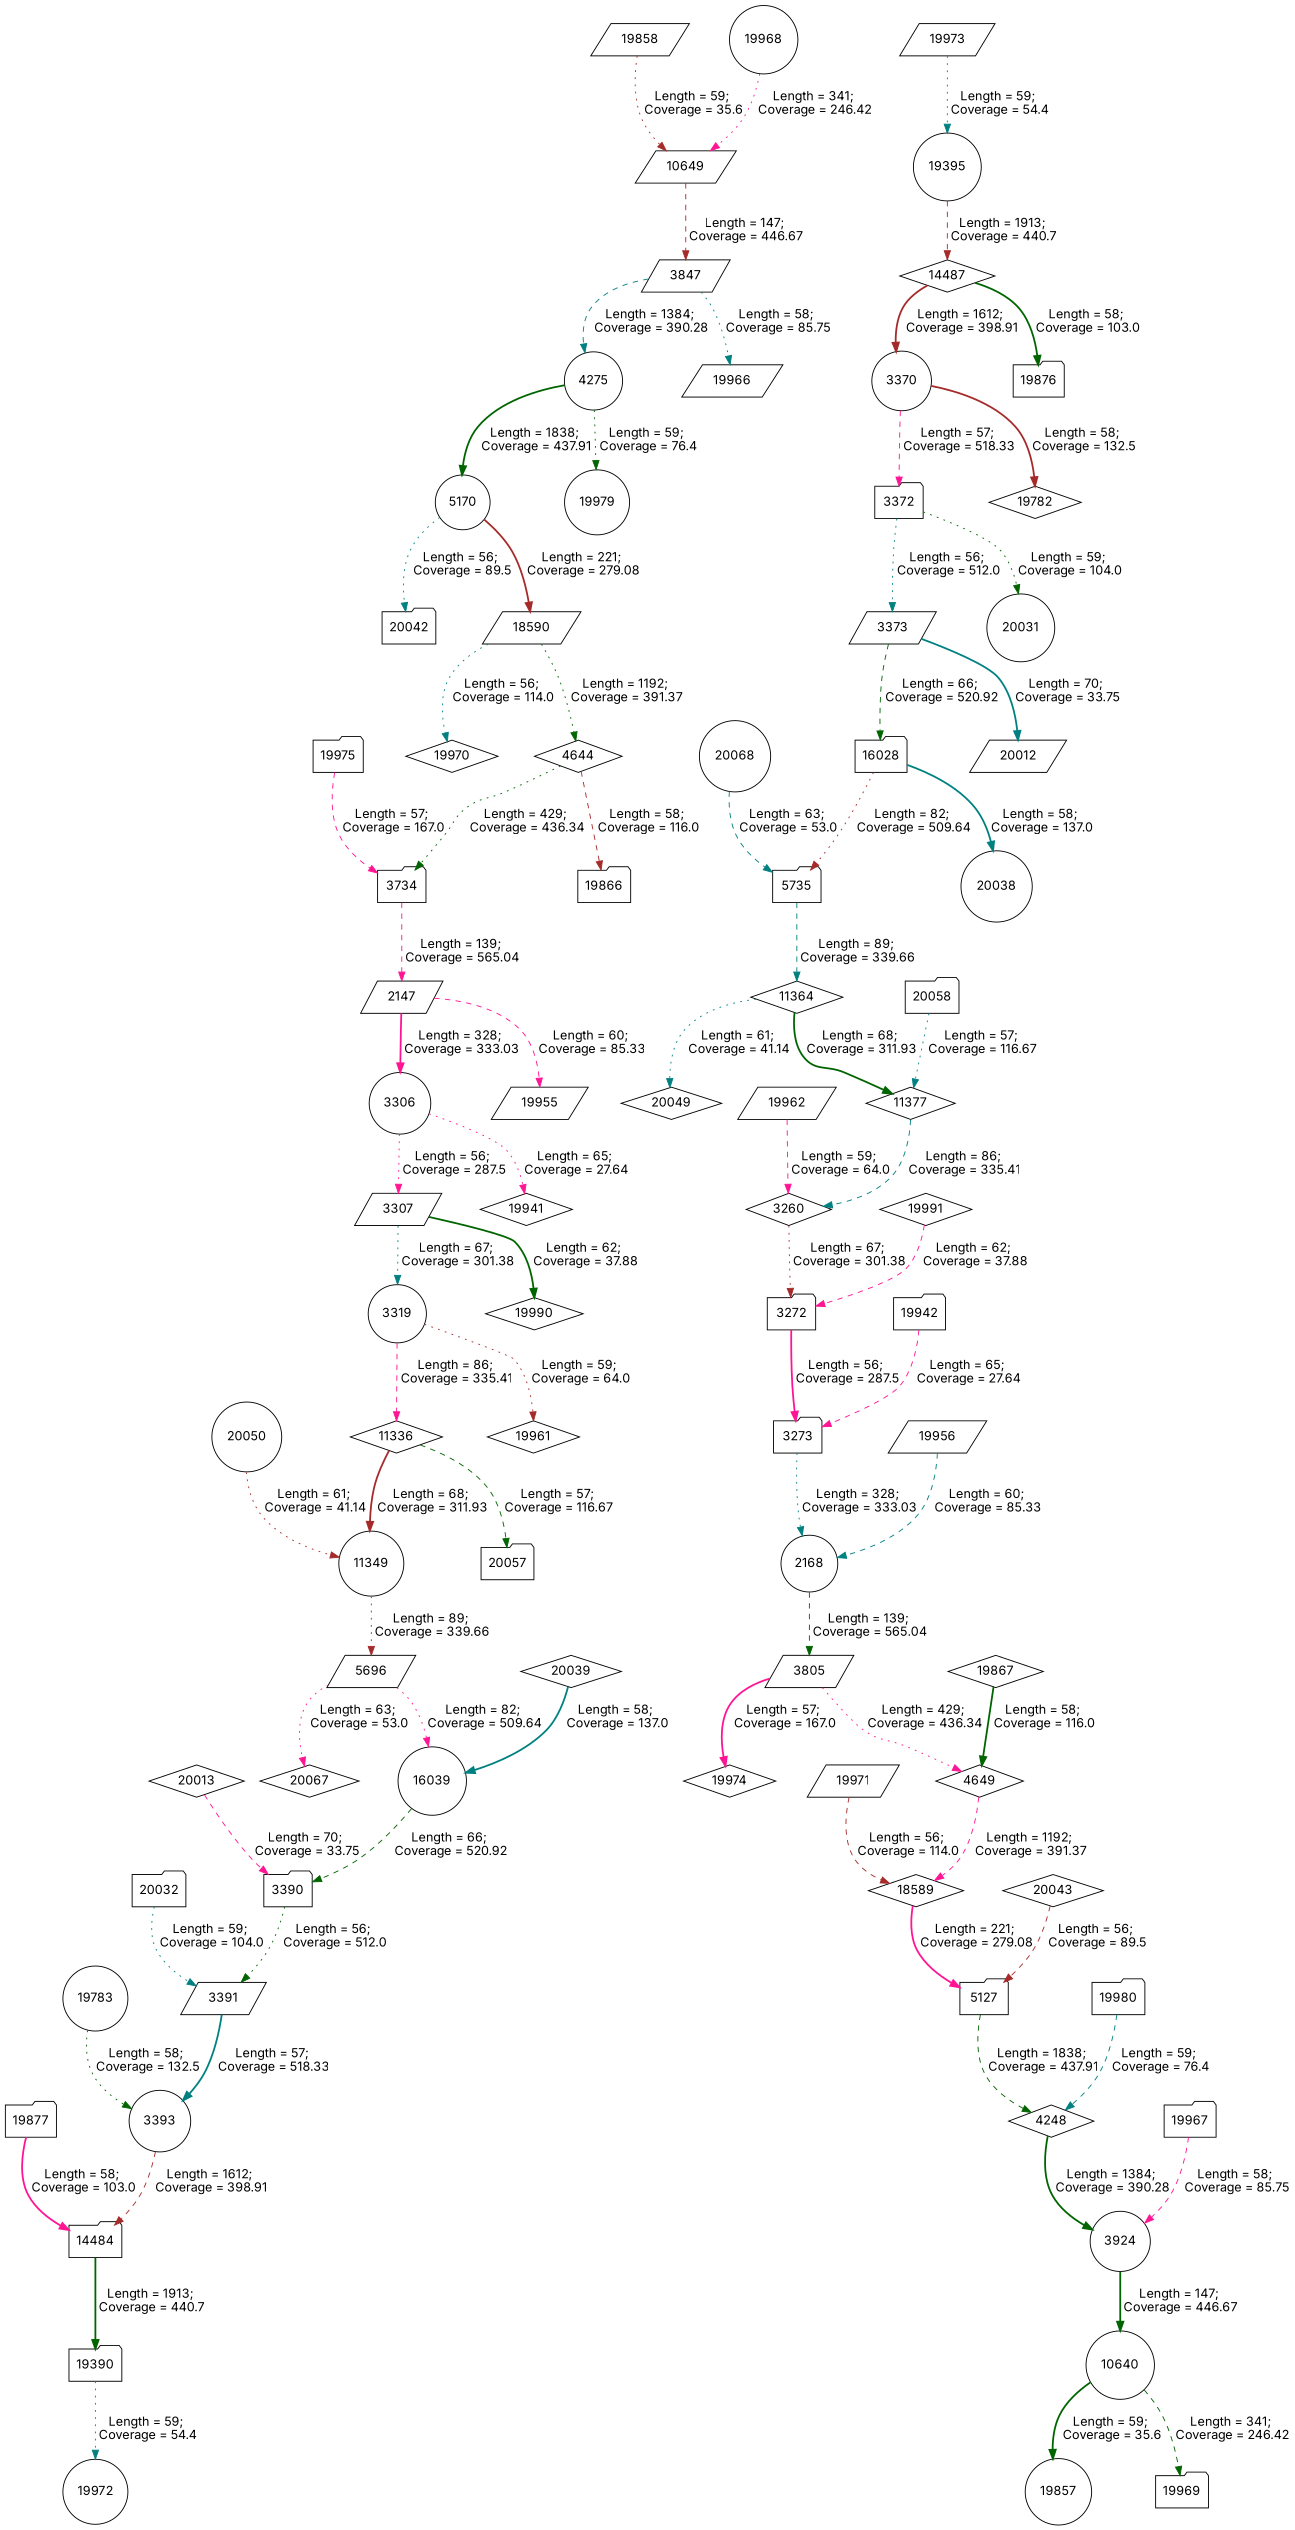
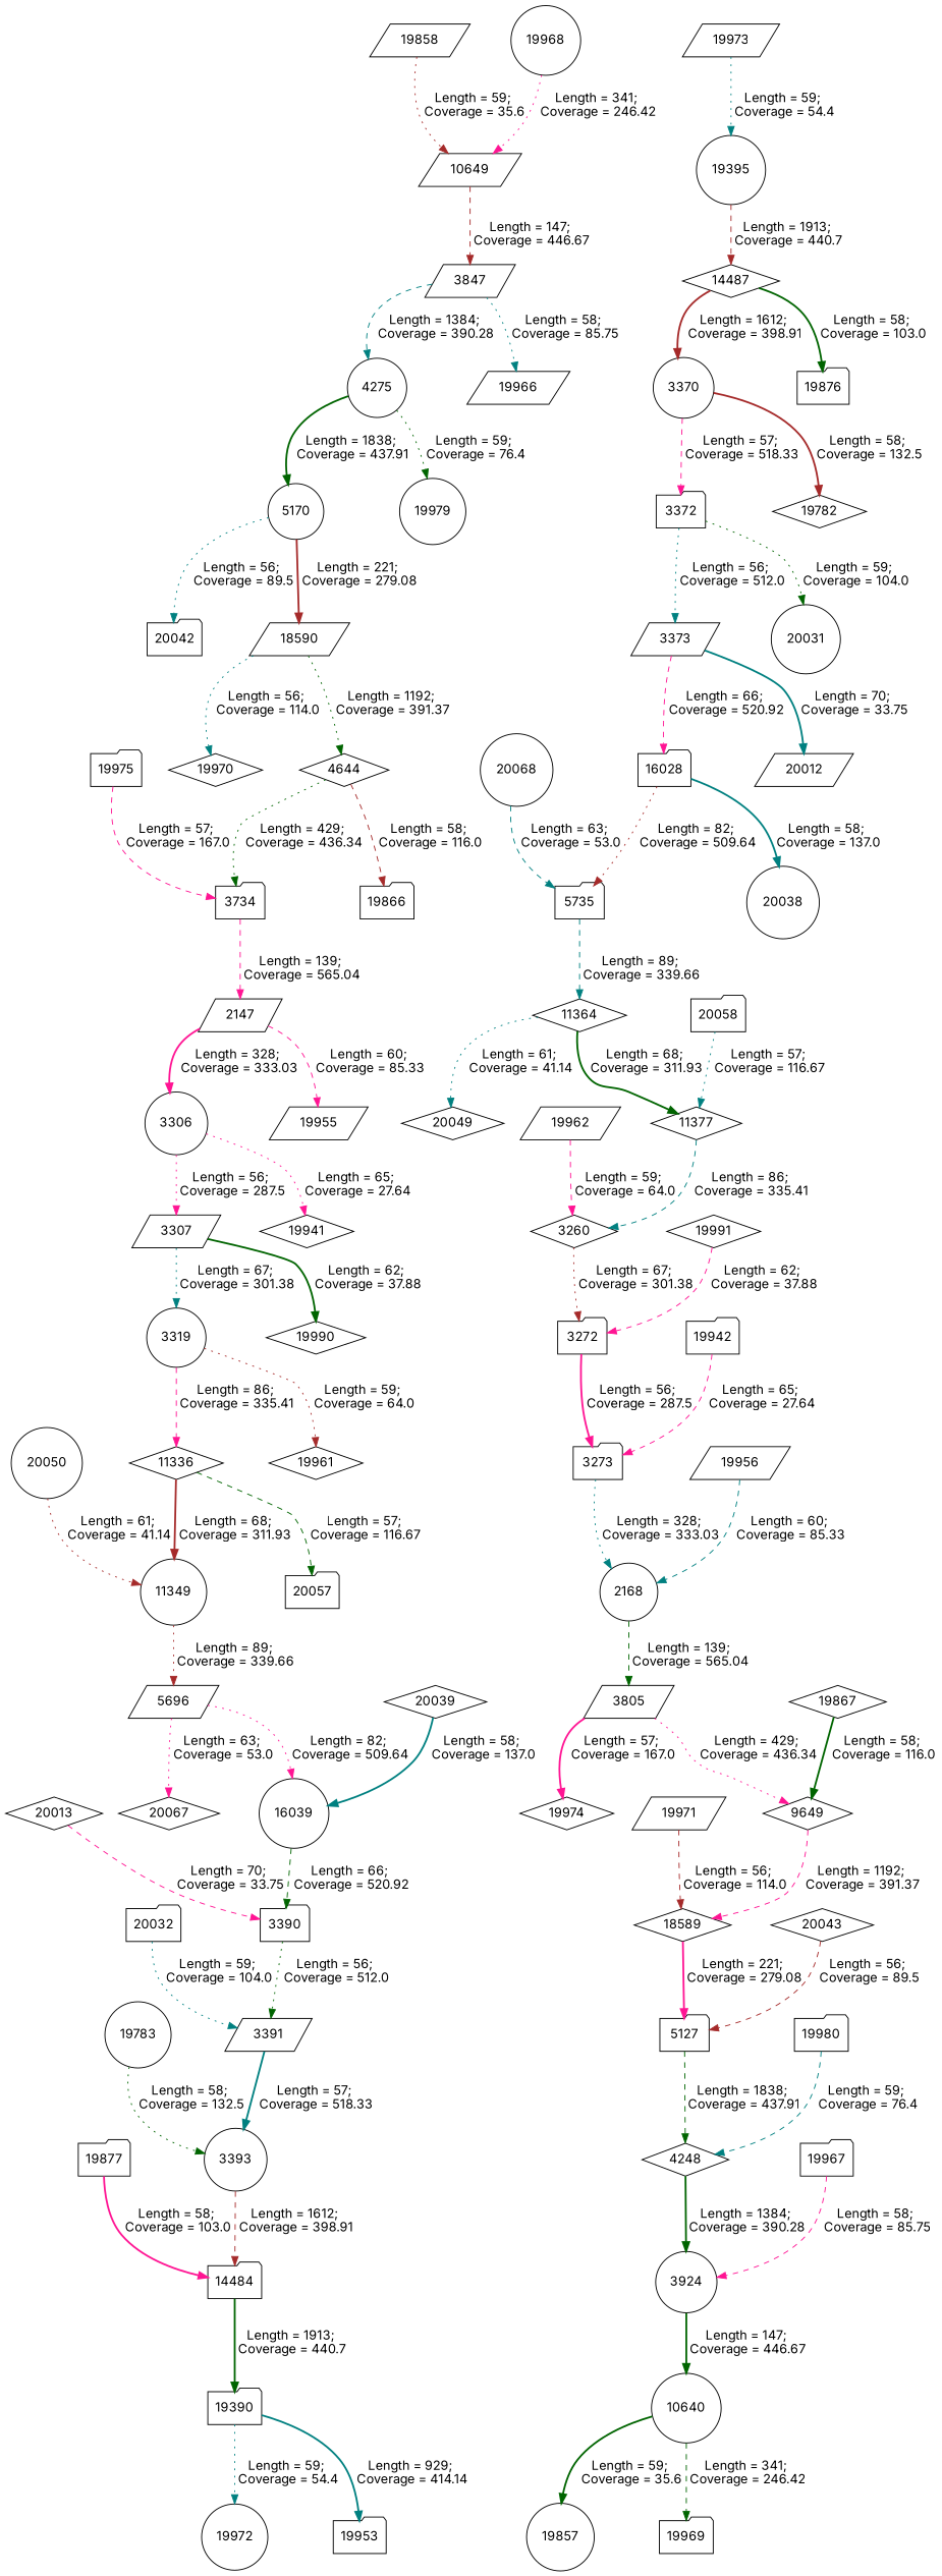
  digraph {
    fontname=Inter
    node [fontname=Inter shape=folder]
    edge [color=deeppink fontname=Inter style=dashed]
    2147 [shape=parallelogram]
    3306 [shape=circle]
    19955 [shape=parallelogram]
    3307 [shape=parallelogram]
    19941 [shape=diamond]
    3319 [shape=circle]
    19990 [shape=diamond]
    2168 [shape=circle]
    3805 [shape=parallelogram]
-   4649 [shape=diamond]
+   4649 [shape=diamond label=9649]
    19974 [shape=diamond]
    18589 [shape=diamond]
    3260 [shape=diamond]
    3272
    3273
    11336 [shape=diamond]
    19961 [shape=diamond]
    11349 [shape=circle]
    20057
    5696 [shape=parallelogram]
    3370 [shape=circle]
    3372
    19782 [shape=diamond]
    3373 [shape=parallelogram]
    20031 [shape=circle]
    16028
    20012 [shape=parallelogram]
    5735
    20038 [shape=circle]
    11364 [shape=diamond]
    3391 [shape=parallelogram]
    3390
    3393 [shape=circle]
    14484
    19390
    19972 [shape=circle]
+   19953
    3734
    5127
    3847 [shape=parallelogram]
    4275 [shape=circle]
    19966 [shape=parallelogram]
    5170 [shape=circle]
    19979 [shape=circle]
    20042
    18590 [shape=parallelogram]
    3924 [shape=circle]
    10640 [shape=circle]
    19857 [shape=circle]
    19969
    4248 [shape=diamond]
    4644 [shape=diamond]
    19970 [shape=diamond]
    19866
    16039 [shape=circle]
    20067 [shape=diamond]
    11377 [shape=diamond]
    20049 [shape=diamond]
    10649 [shape=parallelogram]
    14487 [shape=diamond]
    19876
    19395 [shape=circle]
    19783 [shape=circle]
    19858 [shape=parallelogram]
    19867 [shape=diamond]
    19877
    19942
    19956 [shape=parallelogram]
    19962 [shape=parallelogram]
    19967
    19968 [shape=circle]
    19971 [shape=parallelogram]
    19973 [shape=parallelogram]
    19975
    19980
    19991 [shape=diamond]
    20013 [shape=diamond]
    20032
    20039 [shape=diamond]
    20043 [shape=diamond]
    20050 [shape=circle]
    20058
    20068 [shape=circle]
    2147 -> 3306 [label="Length = 328;\n Coverage = 333.03" style=bold]
    2147 -> 19955 [label="Length = 60;\n Coverage = 85.33"]
    3306 -> 3307 [label="Length = 56;\n Coverage = 287.5" style=dotted]
    3306 -> 19941 [label="Length = 65;\n Coverage = 27.64" style=dotted]
    3307 -> 3319 [color=teal label="Length = 67;\n Coverage = 301.38" style=dotted]
    3307 -> 19990 [color=darkgreen label="Length = 62;\n Coverage = 37.88" style=bold]
    3319 -> 11336 [label="Length = 86;\n Coverage = 335.41"]
    3319 -> 19961 [color=brown label="Length = 59;\n Coverage = 64.0" style=dotted]
    2168 -> 3805 [color=darkgreen label="Length = 139;\n Coverage = 565.04"]
    3805 -> 4649 [label="Length = 429;\n Coverage = 436.34" style=dotted]
    3805 -> 19974 [label="Length = 57;\n Coverage = 167.0" style=bold]
    4649 -> 18589 [label="Length = 1192;\n Coverage = 391.37"]
    18589 -> 5127 [label="Length = 221;\n Coverage = 279.08" style=bold]
    3260 -> 3272 [color=brown label="Length = 67;\n Coverage = 301.38" style=dotted]
    3272 -> 3273 [label="Length = 56;\n Coverage = 287.5" style=bold]
    3273 -> 2168 [color=teal label="Length = 328;\n Coverage = 333.03" style=dotted]
    11336 -> 11349 [color=brown label="Length = 68;\n Coverage = 311.93" style=bold]
    11336 -> 20057 [color=darkgreen label="Length = 57;\n Coverage = 116.67"]
    11349 -> 5696 [color=brown label="Length = 89;\n Coverage = 339.66" style=dotted]
    5696 -> 16039 [label="Length = 82;\n Coverage = 509.64" style=dotted]
    5696 -> 20067 [label="Length = 63;\n Coverage = 53.0" style=dotted]
    3370 -> 3372 [label="Length = 57;\n Coverage = 518.33"]
    3370 -> 19782 [color=brown label="Length = 58;\n Coverage = 132.5" style=bold]
    3372 -> 3373 [color=teal label="Length = 56;\n Coverage = 512.0" style=dotted]
    3372 -> 20031 [color=darkgreen label="Length = 59;\n Coverage = 104.0" style=dotted]
-   3373 -> 16028 [color=darkgreen label="Length = 66;\n Coverage = 520.92"]
+   3373 -> 16028 [label="Length = 66;\n Coverage = 520.92"]
    3373 -> 20012 [color=teal label="Length = 70;\n Coverage = 33.75" style=bold]
    16028 -> 5735 [color=brown label="Length = 82;\n Coverage = 509.64" style=dotted]
    16028 -> 20038 [color=teal label="Length = 58;\n Coverage = 137.0" style=bold]
    5735 -> 11364 [color=teal label="Length = 89;\n Coverage = 339.66"]
    11364 -> 11377 [color=darkgreen label="Length = 68;\n Coverage = 311.93" style=bold]
    11364 -> 20049 [color=teal label="Length = 61;\n Coverage = 41.14" style=dotted]
    3391 -> 3393 [color=teal label="Length = 57;\n Coverage = 518.33" style=bold]
    3390 -> 3391 [color=darkgreen label="Length = 56;\n Coverage = 512.0" style=dotted]
    3393 -> 14484 [color=brown label="Length = 1612;\n Coverage = 398.91"]
    14484 -> 19390 [color=darkgreen label="Length = 1913;\n Coverage = 440.7" style=bold]
    19390 -> 19972 [color=teal label="Length = 59;\n Coverage = 54.4" style=dotted]
+   19390 -> 19953 [color=teal label="Length = 929;\n Coverage = 414.14" style=bold]
    3734 -> 2147 [label="Length = 139;\n Coverage = 565.04"]
    5127 -> 4248 [color=darkgreen label="Length = 1838;\n Coverage = 437.91"]
    3847 -> 4275 [color=teal label="Length = 1384;\n Coverage = 390.28"]
    3847 -> 19966 [color=teal label="Length = 58;\n Coverage = 85.75" style=dotted]
    4275 -> 5170 [color=darkgreen label="Length = 1838;\n Coverage = 437.91" style=bold]
    4275 -> 19979 [color=darkgreen label="Length = 59;\n Coverage = 76.4" style=dotted]
    5170 -> 20042 [color=teal label="Length = 56;\n Coverage = 89.5" style=dotted]
    5170 -> 18590 [color=brown label="Length = 221;\n Coverage = 279.08" style=bold]
    18590 -> 4644 [color=darkgreen label="Length = 1192;\n Coverage = 391.37" style=dotted]
    18590 -> 19970 [color=teal label="Length = 56;\n Coverage = 114.0" style=dotted]
    3924 -> 10640 [color=darkgreen label="Length = 147;\n Coverage = 446.67" style=bold]
    10640 -> 19857 [color=darkgreen label="Length = 59;\n Coverage = 35.6" style=bold]
    10640 -> 19969 [color=darkgreen label="Length = 341;\n Coverage = 246.42"]
    4248 -> 3924 [color=darkgreen label="Length = 1384;\n Coverage = 390.28" style=bold]
    4644 -> 3734 [color=darkgreen label="Length = 429;\n Coverage = 436.34" style=dotted]
    4644 -> 19866 [color=brown label="Length = 58;\n Coverage = 116.0"]
    16039 -> 3390 [color=darkgreen label="Length = 66;\n Coverage = 520.92"]
    11377 -> 3260 [color=teal label="Length = 86;\n Coverage = 335.41"]
    10649 -> 3847 [color=brown label="Length = 147;\n Coverage = 446.67"]
    14487 -> 3370 [color=brown label="Length = 1612;\n Coverage = 398.91" style=bold]
    14487 -> 19876 [color=darkgreen label="Length = 58;\n Coverage = 103.0" style=bold]
    19395 -> 14487 [color=brown label="Length = 1913;\n Coverage = 440.7"]
    19783 -> 3393 [color=darkgreen label="Length = 58;\n Coverage = 132.5" style=dotted]
    19858 -> 10649 [color=brown label="Length = 59;\n Coverage = 35.6" style=dotted]
    19867 -> 4649 [color=darkgreen label="Length = 58;\n Coverage = 116.0" style=bold]
    19877 -> 14484 [label="Length = 58;\n Coverage = 103.0" style=bold]
    19942 -> 3273 [label="Length = 65;\n Coverage = 27.64"]
    19956 -> 2168 [color=teal label="Length = 60;\n Coverage = 85.33"]
    19962 -> 3260 [label="Length = 59;\n Coverage = 64.0"]
    19967 -> 3924 [label="Length = 58;\n Coverage = 85.75"]
    19968 -> 10649 [label="Length = 341;\n Coverage = 246.42" style=dotted]
    19971 -> 18589 [color=brown label="Length = 56;\n Coverage = 114.0"]
    19973 -> 19395 [color=teal label="Length = 59;\n Coverage = 54.4" style=dotted]
    19975 -> 3734 [label="Length = 57;\n Coverage = 167.0"]
    19980 -> 4248 [color=teal label="Length = 59;\n Coverage = 76.4"]
    19991 -> 3272 [label="Length = 62;\n Coverage = 37.88"]
    20013 -> 3390 [label="Length = 70;\n Coverage = 33.75"]
    20032 -> 3391 [color=teal label="Length = 59;\n Coverage = 104.0" style=dotted]
    20039 -> 16039 [color=teal label="Length = 58;\n Coverage = 137.0" style=bold]
    20043 -> 5127 [color=brown label="Length = 56;\n Coverage = 89.5"]
    20050 -> 11349 [color=brown label="Length = 61;\n Coverage = 41.14" style=dotted]
    20058 -> 11377 [color=teal label="Length = 57;\n Coverage = 116.67" style=dotted]
    20068 -> 5735 [color=teal label="Length = 63;\n Coverage = 53.0"]
  }
